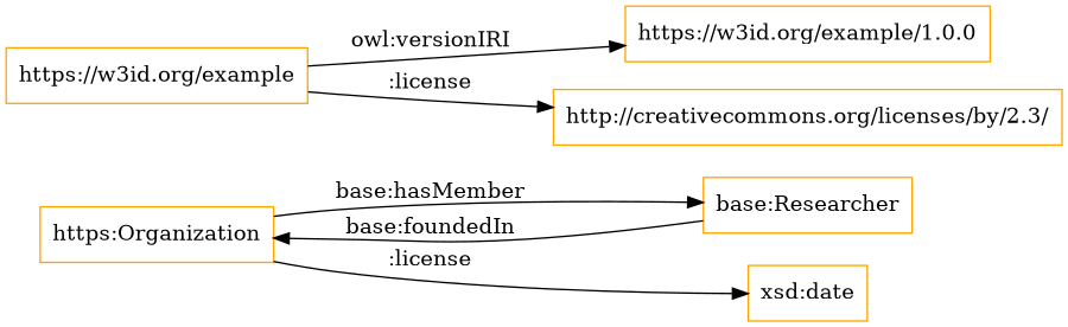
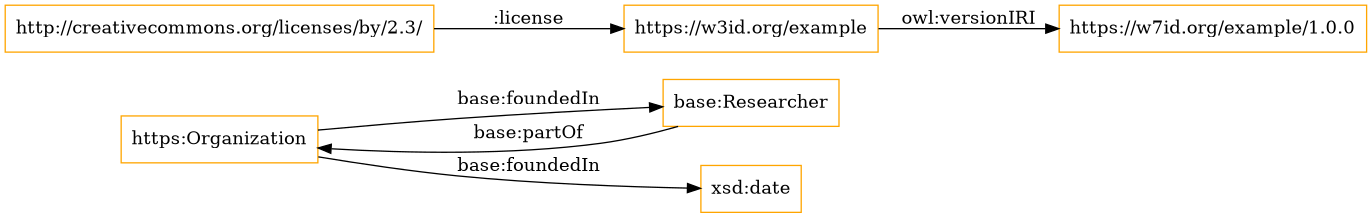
  digraph {
    rankdir=LR
    node [color=orange shape=rectangle]
    n1 [label="https:Organization"]
    "base:Researcher"
    "xsd:date"
    "https://w3id.org/example"
-   "https://w3id.org/example/1.0.0"
+   "https://w3id.org/example/1.0.0" [label="https://w7id.org/example/1.0.0"]
    n6 [label="http://creativecommons.org/licenses/by/2.3/"]
-   n1 -> "base:Researcher" [label="base:hasMember"]
-   n1 -> "xsd:date" [label=":license"]
-   "base:Researcher" -> n1 [label="base:foundedIn"]
+   n1 -> "base:Researcher" [label="base:foundedIn"]
+   n1 -> "xsd:date" [label="base:foundedIn"]
+   "base:Researcher" -> n1 [label="base:partOf"]
    "https://w3id.org/example" -> "https://w3id.org/example/1.0.0" [label="owl:versionIRI"]
-   "https://w3id.org/example" -> n6 [label=":license"]
+   n6 -> "https://w3id.org/example" [label=":license"]
  }
